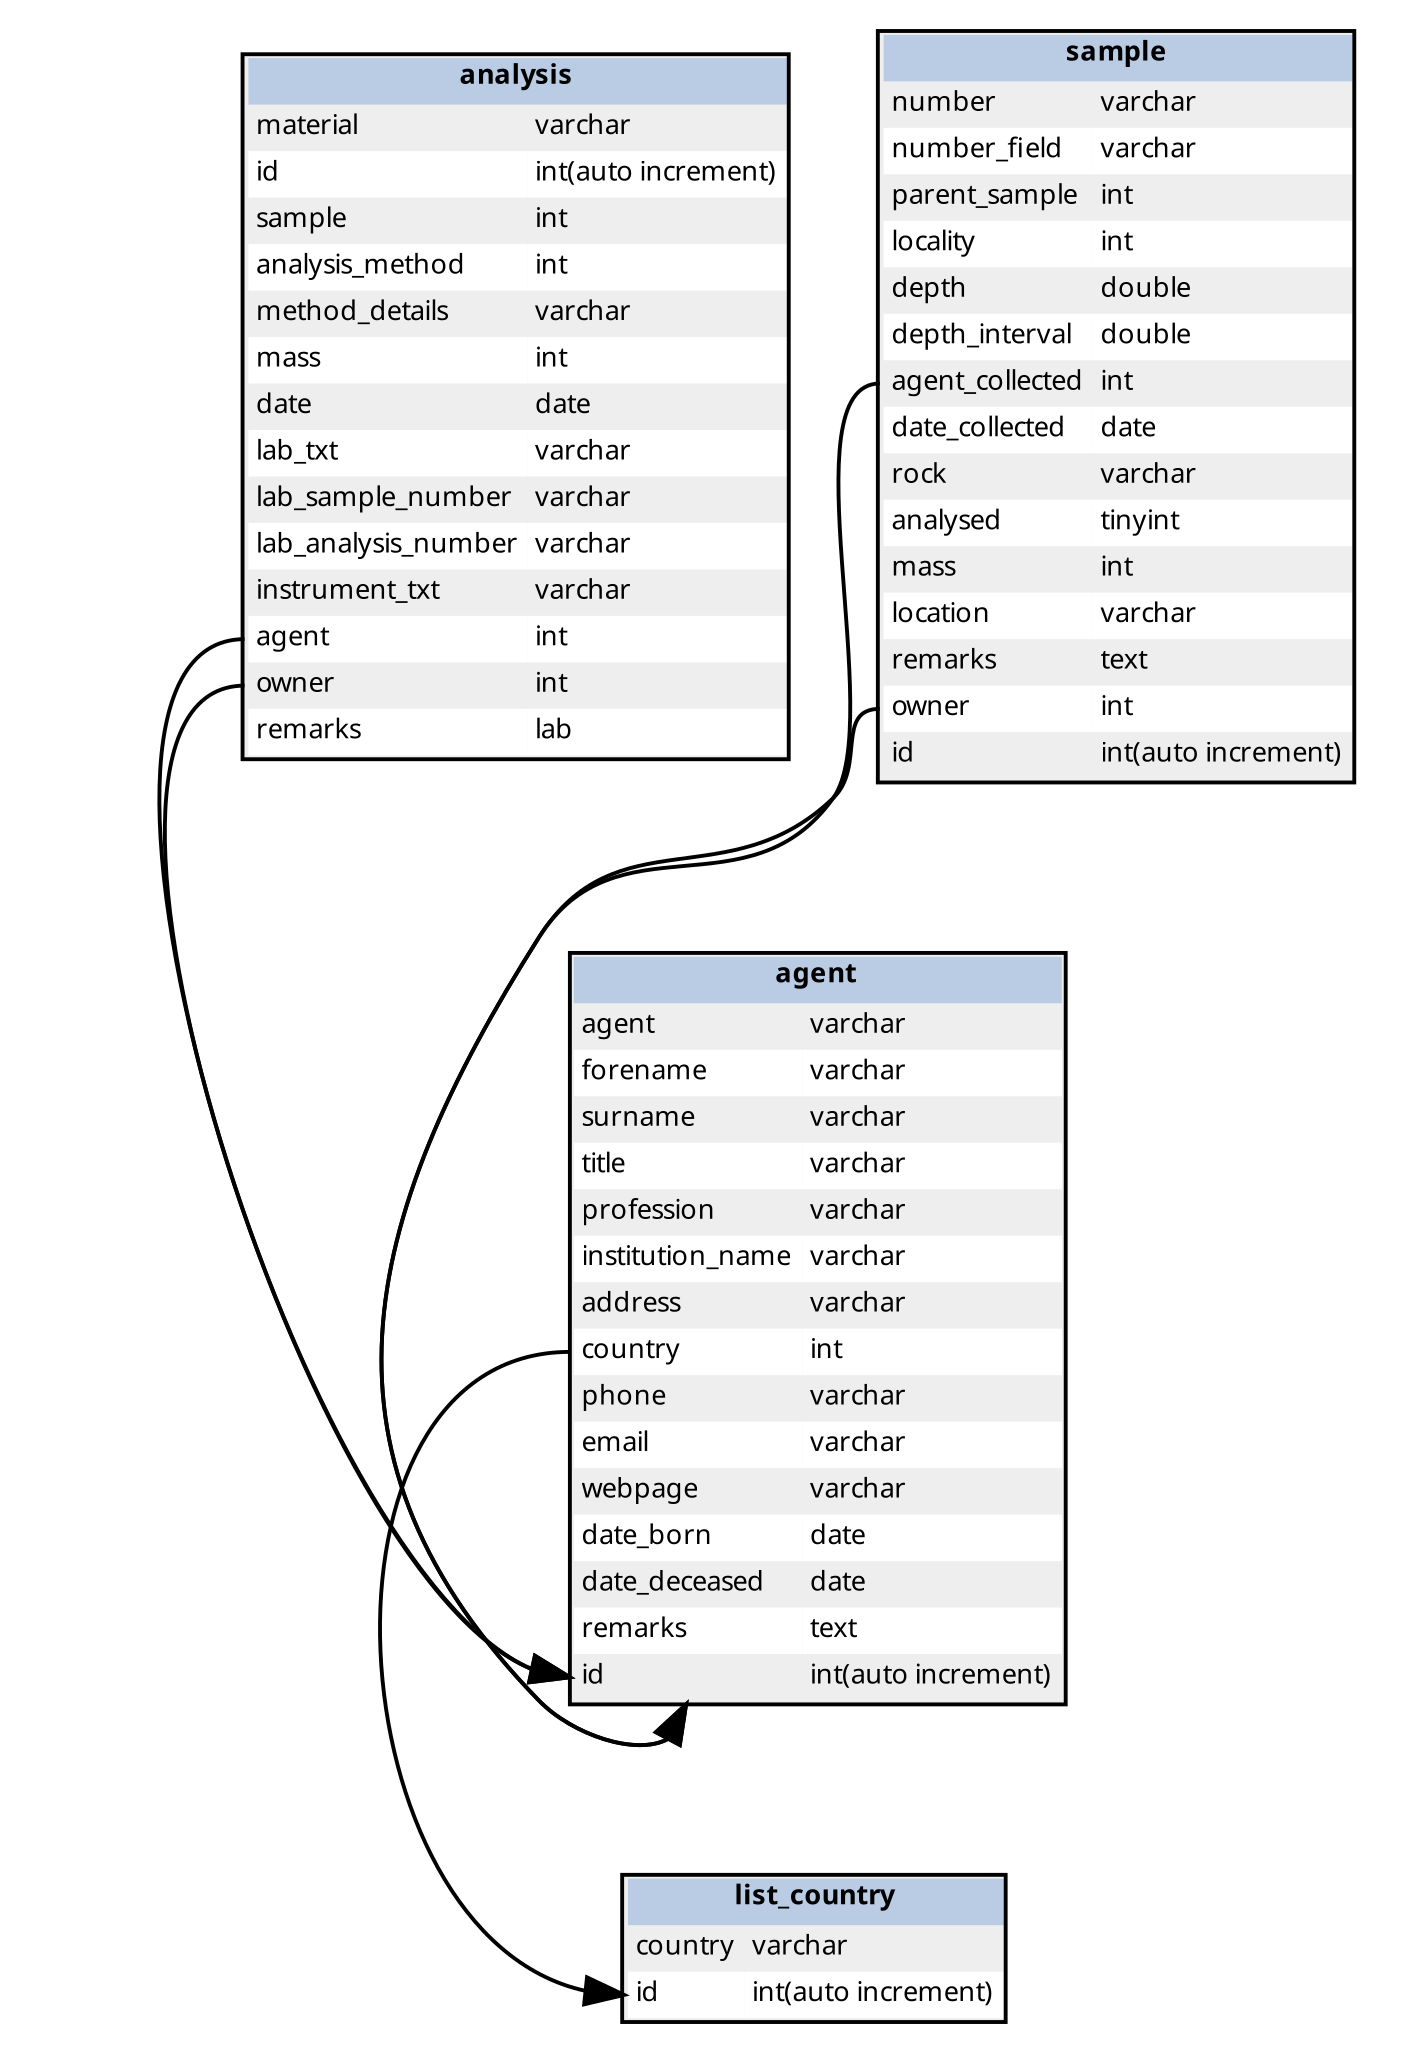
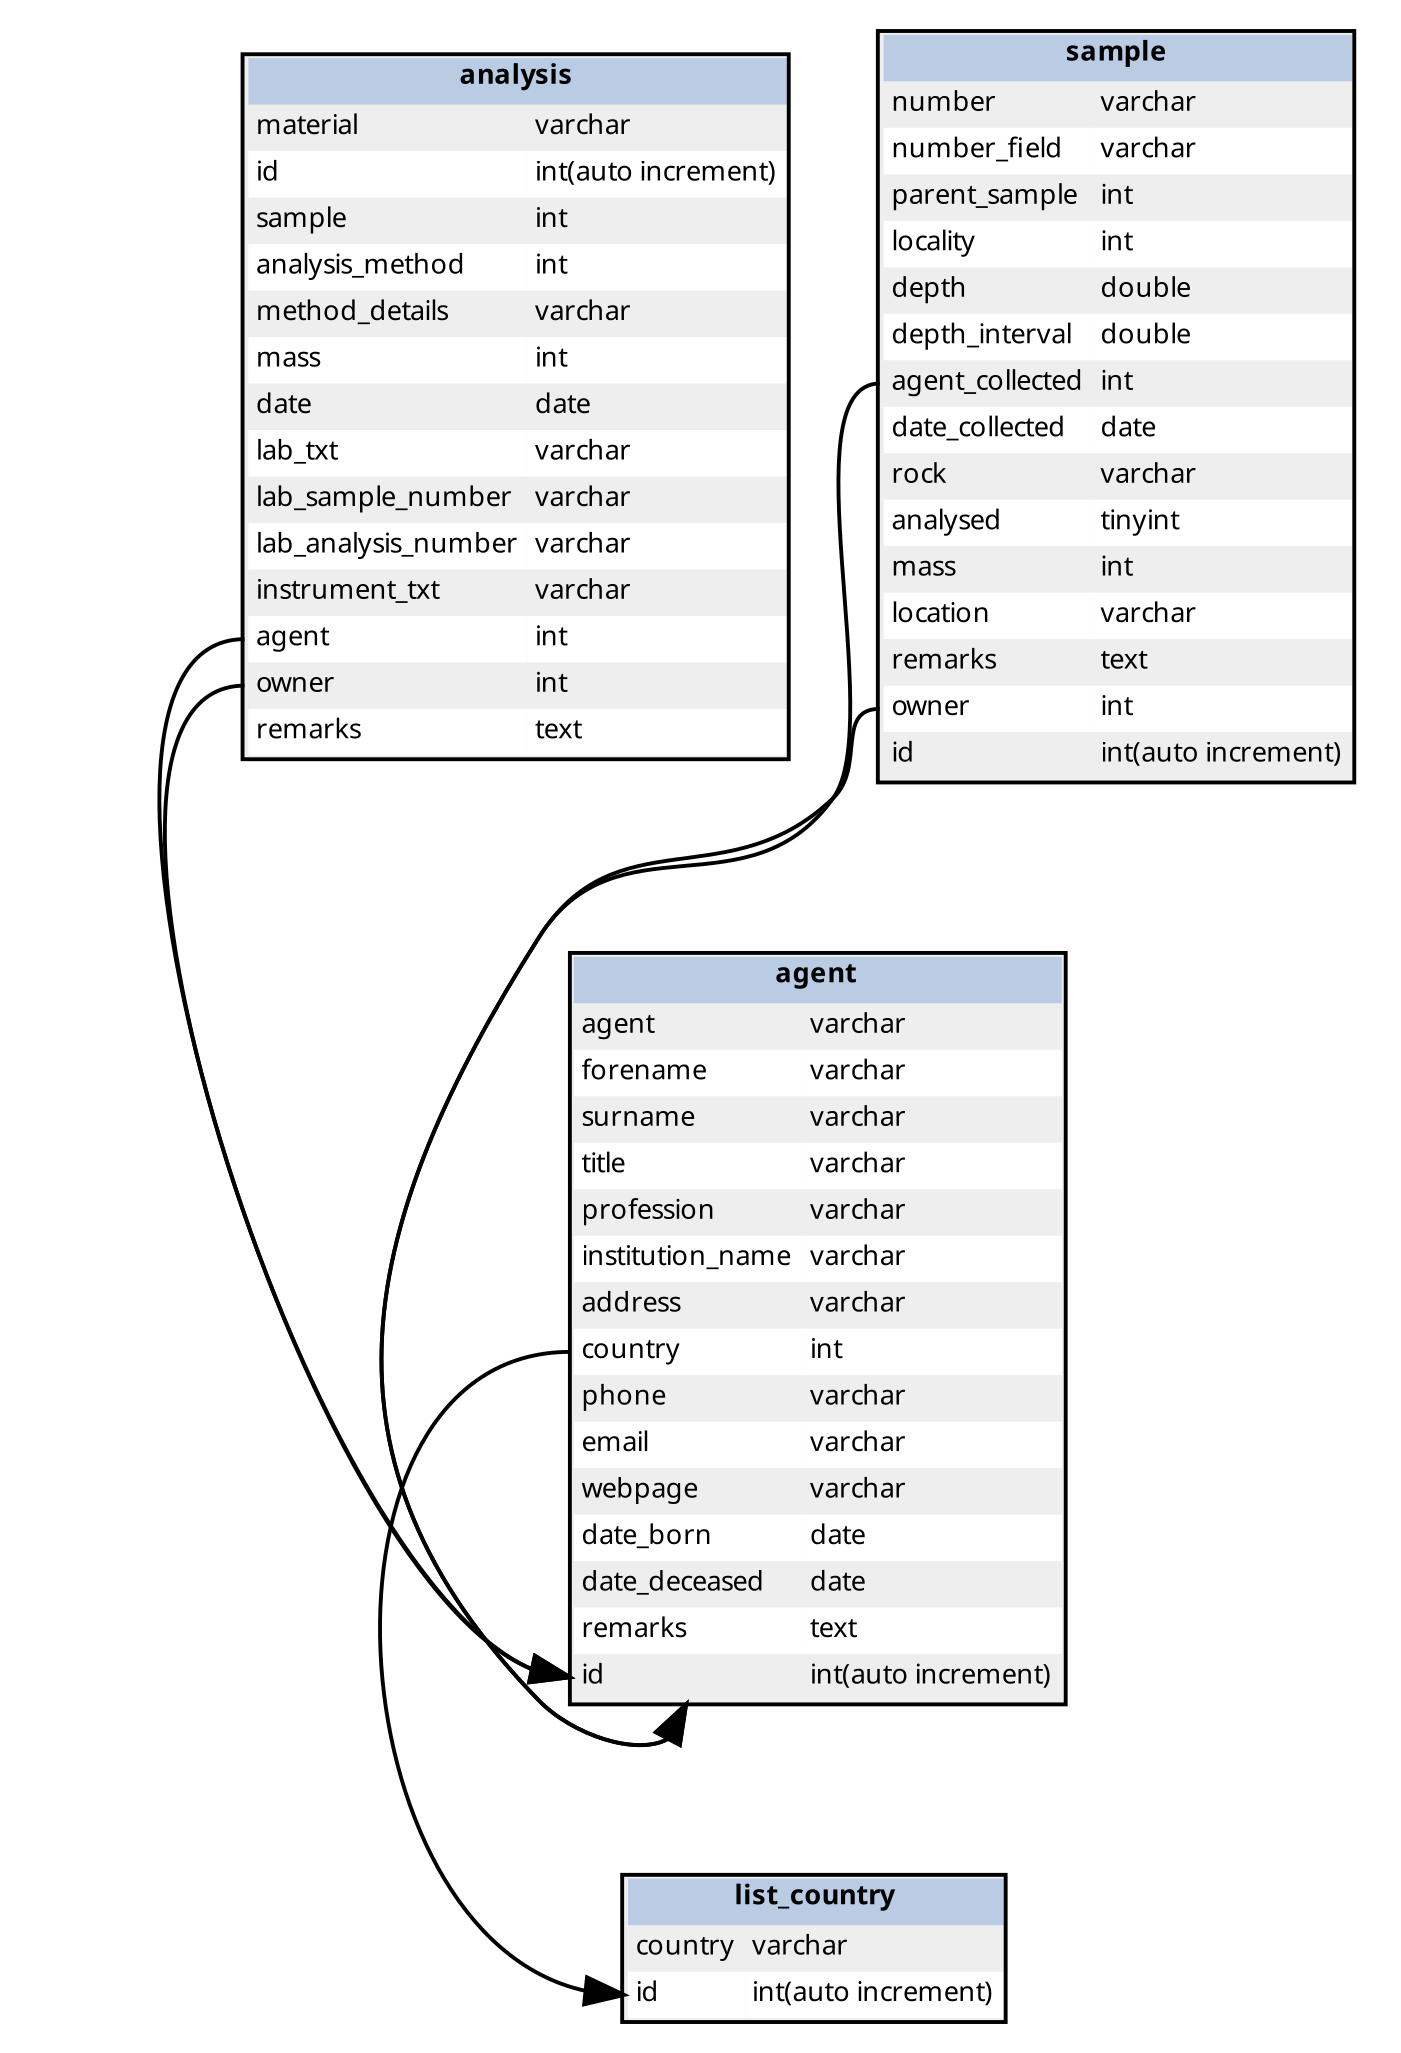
  digraph {
    compound=true
    nodesep=0.10
    fontname="Noto Sans"
    node [fontname="Noto Sans" fontsize=7 shape=plaintext]
    edge [headport=id penwidth=1.0 style=solid tailport=owner fontname="Noto Sans"]
-   n1 [label=<<TABLE BORDER="1" CELLBORDER="0" CELLSPACING="0" BGCOLOR="#eeeeee"><TR><TD COLSPAN="2" PORT="analysis" BGCOLOR="#bacbe4"><B>analysis</B></TD></TR><TR><TD ALIGN="left" PORT="material">material</TD><TD ALIGN="left">varchar</TD></TR><TR><TD ALIGN="left" PORT="id" BGCOLOR="#ffffff">id</TD><TD ALIGN="left" BGCOLOR="#ffffff">int(auto increment)</TD></TR><TR><TD ALIGN="left" PORT="sample">sample</TD><TD ALIGN="left">int</TD></TR><TR><TD ALIGN="left" PORT="analysis_method" BGCOLOR="#ffffff">analysis_method</TD><TD ALIGN="left" BGCOLOR="#ffffff">int</TD></TR><TR><TD ALIGN="left" PORT="method_details">method_details</TD><TD ALIGN="left">varchar</TD></TR><TR><TD ALIGN="left" PORT="mass" BGCOLOR="#ffffff">mass</TD><TD ALIGN="left" BGCOLOR="#ffffff">int</TD></TR><TR><TD ALIGN="left" PORT="date">date</TD><TD ALIGN="left">date</TD></TR><TR><TD ALIGN="left" PORT="lab_txt" BGCOLOR="#ffffff">lab_txt</TD><TD ALIGN="left" BGCOLOR="#ffffff">varchar</TD></TR><TR><TD ALIGN="left" PORT="lab_sample_number">lab_sample_number</TD><TD ALIGN="left">varchar</TD></TR><TR><TD ALIGN="left" PORT="lab_analysis_number" BGCOLOR="#ffffff">lab_analysis_number</TD><TD ALIGN="left" BGCOLOR="#ffffff">varchar</TD></TR><TR><TD ALIGN="left" PORT="instrument_txt">instrument_txt</TD><TD ALIGN="left">varchar</TD></TR><TR><TD ALIGN="left" PORT="agent" BGCOLOR="#ffffff">agent</TD><TD ALIGN="left" BGCOLOR="#ffffff">int</TD></TR><TR><TD ALIGN="left" PORT="owner">owner</TD><TD ALIGN="left">int</TD></TR><TR><TD ALIGN="left" PORT="remarks" BGCOLOR="#ffffff">remarks</TD><TD ALIGN="left" BGCOLOR="#ffffff">lab</TD></TR></TABLE>>]
+   n1 [label=<<TABLE BORDER="1" CELLBORDER="0" CELLSPACING="0" BGCOLOR="#eeeeee"><TR><TD COLSPAN="2" PORT="analysis" BGCOLOR="#bacbe4"><B>analysis</B></TD></TR><TR><TD ALIGN="left" PORT="material">material</TD><TD ALIGN="left">varchar</TD></TR><TR><TD ALIGN="left" PORT="id" BGCOLOR="#ffffff">id</TD><TD ALIGN="left" BGCOLOR="#ffffff">int(auto increment)</TD></TR><TR><TD ALIGN="left" PORT="sample">sample</TD><TD ALIGN="left">int</TD></TR><TR><TD ALIGN="left" PORT="analysis_method" BGCOLOR="#ffffff">analysis_method</TD><TD ALIGN="left" BGCOLOR="#ffffff">int</TD></TR><TR><TD ALIGN="left" PORT="method_details">method_details</TD><TD ALIGN="left">varchar</TD></TR><TR><TD ALIGN="left" PORT="mass" BGCOLOR="#ffffff">mass</TD><TD ALIGN="left" BGCOLOR="#ffffff">int</TD></TR><TR><TD ALIGN="left" PORT="date">date</TD><TD ALIGN="left">date</TD></TR><TR><TD ALIGN="left" PORT="lab_txt" BGCOLOR="#ffffff">lab_txt</TD><TD ALIGN="left" BGCOLOR="#ffffff">varchar</TD></TR><TR><TD ALIGN="left" PORT="lab_sample_number">lab_sample_number</TD><TD ALIGN="left">varchar</TD></TR><TR><TD ALIGN="left" PORT="lab_analysis_number" BGCOLOR="#ffffff">lab_analysis_number</TD><TD ALIGN="left" BGCOLOR="#ffffff">varchar</TD></TR><TR><TD ALIGN="left" PORT="instrument_txt">instrument_txt</TD><TD ALIGN="left">varchar</TD></TR><TR><TD ALIGN="left" PORT="agent" BGCOLOR="#ffffff">agent</TD><TD ALIGN="left" BGCOLOR="#ffffff">int</TD></TR><TR><TD ALIGN="left" PORT="owner">owner</TD><TD ALIGN="left">int</TD></TR><TR><TD ALIGN="left" PORT="remarks" BGCOLOR="#ffffff">remarks</TD><TD ALIGN="left" BGCOLOR="#ffffff">text</TD></TR></TABLE>>]
    n2 [label=<<TABLE BORDER="1" CELLBORDER="0" CELLSPACING="0" BGCOLOR="#eeeeee"><TR><TD COLSPAN="2" PORT="agent" BGCOLOR="#bacbe4"><B>agent</B></TD></TR><TR><TD ALIGN="left" PORT="agent">agent</TD><TD ALIGN="left">varchar</TD></TR><TR><TD ALIGN="left" PORT="forename" BGCOLOR="#ffffff">forename</TD><TD ALIGN="left" BGCOLOR="#ffffff">varchar</TD></TR><TR><TD ALIGN="left" PORT="surname">surname</TD><TD ALIGN="left">varchar</TD></TR><TR><TD ALIGN="left" PORT="title" BGCOLOR="#ffffff">title</TD><TD ALIGN="left" BGCOLOR="#ffffff">varchar</TD></TR><TR><TD ALIGN="left" PORT="profession">profession</TD><TD ALIGN="left">varchar</TD></TR><TR><TD ALIGN="left" PORT="institution_name" BGCOLOR="#ffffff">institution_name</TD><TD ALIGN="left" BGCOLOR="#ffffff">varchar</TD></TR><TR><TD ALIGN="left" PORT="address">address</TD><TD ALIGN="left">varchar</TD></TR><TR><TD ALIGN="left" PORT="country" BGCOLOR="#ffffff">country</TD><TD ALIGN="left" BGCOLOR="#ffffff">int</TD></TR><TR><TD ALIGN="left" PORT="phone">phone</TD><TD ALIGN="left">varchar</TD></TR><TR><TD ALIGN="left" PORT="email" BGCOLOR="#ffffff">email</TD><TD ALIGN="left" BGCOLOR="#ffffff">varchar</TD></TR><TR><TD ALIGN="left" PORT="webpage">webpage</TD><TD ALIGN="left">varchar</TD></TR><TR><TD ALIGN="left" PORT="date_born" BGCOLOR="#ffffff">date_born</TD><TD ALIGN="left" BGCOLOR="#ffffff">date</TD></TR><TR><TD ALIGN="left" PORT="date_deceased">date_deceased</TD><TD ALIGN="left">date</TD></TR><TR><TD ALIGN="left" PORT="remarks" BGCOLOR="#ffffff">remarks</TD><TD ALIGN="left" BGCOLOR="#ffffff">text</TD></TR><TR><TD ALIGN="left" PORT="id">id</TD><TD ALIGN="left">int(auto increment)</TD></TR></TABLE>>]
    n3 [label=<<TABLE BORDER="1" CELLBORDER="0" CELLSPACING="0" BGCOLOR="#eeeeee"><TR><TD COLSPAN="2" PORT="sample" BGCOLOR="#bacbe4"><B>sample</B></TD></TR><TR><TD ALIGN="left" PORT="number">number</TD><TD ALIGN="left">varchar</TD></TR><TR><TD ALIGN="left" PORT="number_field" BGCOLOR="#ffffff">number_field</TD><TD ALIGN="left" BGCOLOR="#ffffff">varchar</TD></TR><TR><TD ALIGN="left" PORT="parent_sample">parent_sample</TD><TD ALIGN="left">int</TD></TR><TR><TD ALIGN="left" PORT="locality" BGCOLOR="#ffffff">locality</TD><TD ALIGN="left" BGCOLOR="#ffffff">int</TD></TR><TR><TD ALIGN="left" PORT="depth">depth</TD><TD ALIGN="left">double</TD></TR><TR><TD ALIGN="left" PORT="depth_interval" BGCOLOR="#ffffff">depth_interval</TD><TD ALIGN="left" BGCOLOR="#ffffff">double</TD></TR><TR><TD ALIGN="left" PORT="agent_collected">agent_collected</TD><TD ALIGN="left">int</TD></TR><TR><TD ALIGN="left" PORT="date_collected" BGCOLOR="#ffffff">date_collected</TD><TD ALIGN="left" BGCOLOR="#ffffff">date</TD></TR><TR><TD ALIGN="left" PORT="rock">rock</TD><TD ALIGN="left">varchar</TD></TR><TR><TD ALIGN="left" PORT="analysed" BGCOLOR="#ffffff">analysed</TD><TD ALIGN="left" BGCOLOR="#ffffff">tinyint</TD></TR><TR><TD ALIGN="left" PORT="mass">mass</TD><TD ALIGN="left">int</TD></TR><TR><TD ALIGN="left" PORT="location" BGCOLOR="#ffffff">location</TD><TD ALIGN="left" BGCOLOR="#ffffff">varchar</TD></TR><TR><TD ALIGN="left" PORT="remarks">remarks</TD><TD ALIGN="left">text</TD></TR><TR><TD ALIGN="left" PORT="owner" BGCOLOR="#ffffff">owner</TD><TD ALIGN="left" BGCOLOR="#ffffff">int</TD></TR><TR><TD ALIGN="left" PORT="id">id</TD><TD ALIGN="left">int(auto increment)</TD></TR></TABLE>>]
    n4 [label=<<TABLE BORDER="1" CELLBORDER="0" CELLSPACING="0" BGCOLOR="#eeeeee"><TR><TD COLSPAN="2" PORT="list_country" BGCOLOR="#bacbe4"><B>list_country</B></TD></TR><TR><TD ALIGN="left" PORT="country">country</TD><TD ALIGN="left">varchar</TD></TR><TR><TD ALIGN="left" PORT="id" BGCOLOR="#ffffff">id</TD><TD ALIGN="left" BGCOLOR="#ffffff">int(auto increment)</TD></TR></TABLE>>]
    n1 -> n2 [tailport=agent]
    n1 -> n2
    n2 -> n4 [tailport=country]
    n3 -> n2 [tailport=agent_collected]
    n3 -> n2
  }
